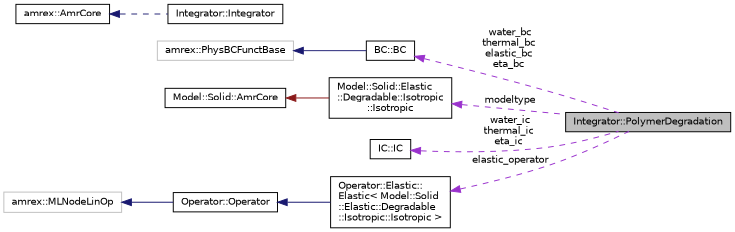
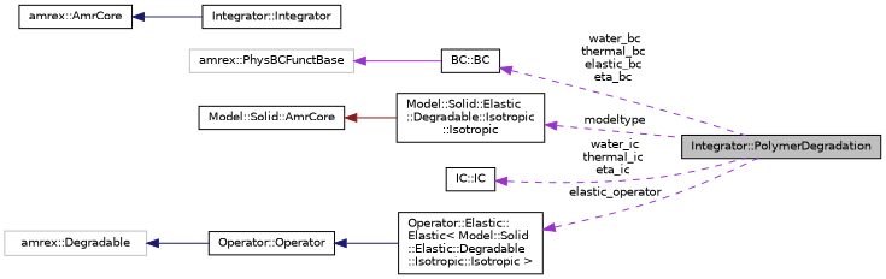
  digraph {
    rankdir=LR
    node [color=black fillcolor=white fontname=Helvetica fontsize=10 shape=record style=filled]
    edge [color=midnightblue dir=back fontname=Helvetica fontsize=10 labelfontname=Helvetica labelfontsize=10 style=solid]
    n1 [fillcolor=grey75 fontcolor=black height=0.2 label="Integrator::PolymerDegradation" width=0.4]
    n2 [height=0.2 label="Integrator::Integrator" width=0.4]
    n3 [height=0.2 label="amrex::AmrCore" width=0.4]
    n4 [height=0.2 label="BC::BC" width=0.4]
    n5 [color=grey75 height=0.2 label="amrex::PhysBCFunctBase" width=0.4]
    n6 [height=0.2 label="Model::Solid::Elastic\l::Degradable::Isotropic\l::Isotropic" width=0.4]
    n7 [height=0.2 label="Model::Solid::AmrCore" width=0.4]
    n8 [height=0.2 label="IC::IC" width=0.4]
    n9 [height=0.2 label="Operator::Elastic::\lElastic\< Model::Solid\l::Elastic::Degradable\l::Isotropic::Isotropic \>" width=0.4]
    n10 [height=0.2 label="Operator::Operator" width=0.4]
-   n11 [color=grey75 height=0.2 label="amrex::MLNodeLinOp" width=0.4]
-   n3 -> n2 [style=dashed]
+   n11 [color=grey75 height=0.2 label="amrex::Degradable" width=0.4]
+   n3 -> n2
    n4 -> n1 [color=darkorchid3 label=" water_bc\nthermal_bc\nelastic_bc\neta_bc" style=dashed]
-   n5 -> n4
+   n5 -> n4 [color=darkorchid3]
    n6 -> n1 [color=darkorchid3 label=" modeltype" style=dashed]
    n7 -> n6 [color=firebrick4]
    n8 -> n1 [color=darkorchid3 label=" water_ic\nthermal_ic\neta_ic" style=dashed]
    n9 -> n1 [color=darkorchid3 label=" elastic_operator" style=dashed]
    n10 -> n9
    n11 -> n10
  }
